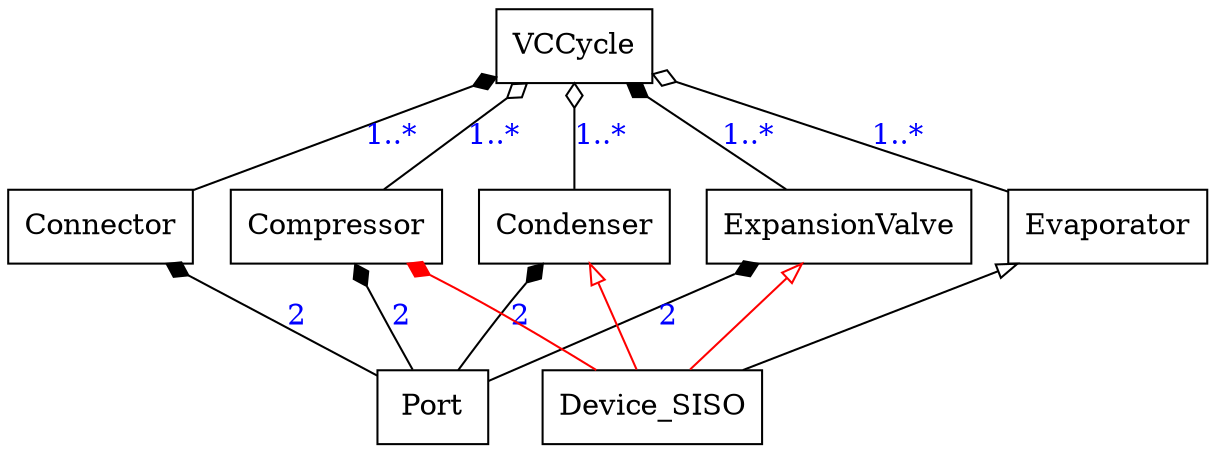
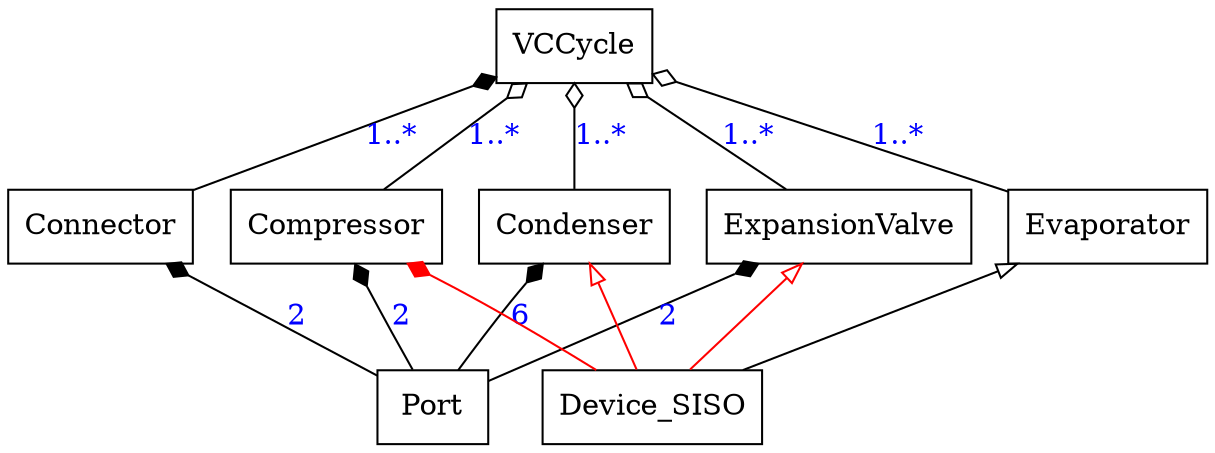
  digraph {
    rankdir=BT
    node [shape=record]
    edge [arrowhead=diamond arrowtail=none fontcolor=blue style=solid]
    Connector
    VCCycle
    Compressor
    Condenser
    Evaporator
    ExpansionValve
    Port
    Device_SISO
    Connector -> VCCycle [label="1..*"]
    Compressor -> VCCycle [arrowhead=odiamond label="1..*"]
    Condenser -> VCCycle [arrowhead=odiamond label="1..*"]
    Evaporator -> VCCycle [arrowhead=odiamond label="1..*"]
-   ExpansionValve -> VCCycle [label="1..*"]
+   ExpansionValve -> VCCycle [arrowhead=odiamond label="1..*"]
    Port -> Connector [label=2]
    Port -> Compressor [label=2]
-   Port -> Condenser [label=2]
+   Port -> Condenser [label=6]
    Port -> ExpansionValve [label=2]
    Device_SISO -> Compressor [color=red fontcolor=""]
    Device_SISO -> Condenser [arrowhead=empty color=red fontcolor=""]
    Device_SISO -> Evaporator [arrowhead=empty color=black fontcolor=""]
    Device_SISO -> ExpansionValve [arrowhead=empty color=red fontcolor=""]
  }
